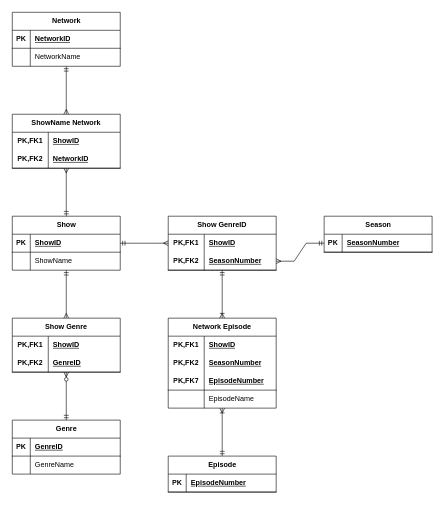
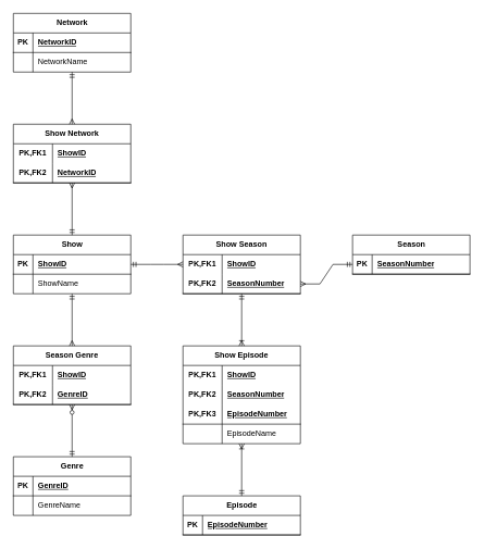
  <mxCell id="0" />
  <mxCell id="1" parent="0" />
  <mxCell id="2" value="Show" style="shape=table;startSize=30;container=1;collapsible=1;childLayout=tableLayout;fixedRows=1;rowLines=0;fontStyle=1;align=center;resizeLast=1;html=1;" parent="1" vertex="1"><mxGeometry x="20" y="360" width="180" height="90" as="geometry" /></mxCell>
  <mxCell id="3" value="" style="shape=tableRow;horizontal=0;startSize=0;swimlaneHead=0;swimlaneBody=0;fillColor=none;collapsible=0;dropTarget=0;points=[[0,0.5],[1,0.5]];portConstraint=eastwest;top=0;left=0;right=0;bottom=1;" parent="2" vertex="1"><mxGeometry y="30" width="180" height="30" as="geometry" /></mxCell>
  <mxCell id="4" value="PK" style="shape=partialRectangle;connectable=0;fillColor=none;top=0;left=0;bottom=0;right=0;fontStyle=1;overflow=hidden;whiteSpace=wrap;html=1;" parent="3" vertex="1"><mxGeometry width="30" height="30" as="geometry"><mxRectangle width="30" height="30" as="alternateBounds" /></mxGeometry></mxCell>
  <mxCell id="5" value="ShowID" style="shape=partialRectangle;connectable=0;fillColor=none;top=0;left=0;bottom=0;right=0;align=left;spacingLeft=6;fontStyle=5;overflow=hidden;whiteSpace=wrap;html=1;" parent="3" vertex="1"><mxGeometry x="30" width="150" height="30" as="geometry"><mxRectangle width="150" height="30" as="alternateBounds" /></mxGeometry></mxCell>
  <mxCell id="6" value="" style="shape=tableRow;horizontal=0;startSize=0;swimlaneHead=0;swimlaneBody=0;fillColor=none;collapsible=0;dropTarget=0;points=[[0,0.5],[1,0.5]];portConstraint=eastwest;top=0;left=0;right=0;bottom=0;" parent="2" vertex="1"><mxGeometry y="60" width="180" height="30" as="geometry" /></mxCell>
  <mxCell id="7" value="" style="shape=partialRectangle;connectable=0;fillColor=none;top=0;left=0;bottom=0;right=0;editable=1;overflow=hidden;whiteSpace=wrap;html=1;" parent="6" vertex="1"><mxGeometry width="30" height="30" as="geometry"><mxRectangle width="30" height="30" as="alternateBounds" /></mxGeometry></mxCell>
  <mxCell id="8" value="ShowName" style="shape=partialRectangle;connectable=0;fillColor=none;top=0;left=0;bottom=0;right=0;align=left;spacingLeft=6;overflow=hidden;whiteSpace=wrap;html=1;" parent="6" vertex="1"><mxGeometry x="30" width="150" height="30" as="geometry"><mxRectangle width="150" height="30" as="alternateBounds" /></mxGeometry></mxCell>
- <mxCell id="9" value="Show GenreID" style="shape=table;startSize=30;container=1;collapsible=1;childLayout=tableLayout;fixedRows=1;rowLines=0;fontStyle=1;align=center;resizeLast=1;html=1;whiteSpace=wrap;" parent="1" vertex="1"><mxGeometry x="280" y="360" width="180" height="90" as="geometry" /></mxCell>
+ <mxCell id="9" value="Show Season" style="shape=table;startSize=30;container=1;collapsible=1;childLayout=tableLayout;fixedRows=1;rowLines=0;fontStyle=1;align=center;resizeLast=1;html=1;whiteSpace=wrap;" parent="1" vertex="1"><mxGeometry x="280" y="360" width="180" height="90" as="geometry" /></mxCell>
  <mxCell id="10" value="" style="shape=tableRow;horizontal=0;startSize=0;swimlaneHead=0;swimlaneBody=0;fillColor=none;collapsible=0;dropTarget=0;points=[[0,0.5],[1,0.5]];portConstraint=eastwest;top=0;left=0;right=0;bottom=0;html=1;" parent="9" vertex="1"><mxGeometry y="30" width="180" height="30" as="geometry" /></mxCell>
  <mxCell id="11" value="PK,FK1" style="shape=partialRectangle;connectable=0;fillColor=none;top=0;left=0;bottom=0;right=0;fontStyle=1;overflow=hidden;html=1;whiteSpace=wrap;" parent="10" vertex="1"><mxGeometry width="60" height="30" as="geometry"><mxRectangle width="60" height="30" as="alternateBounds" /></mxGeometry></mxCell>
  <mxCell id="12" value="ShowID" style="shape=partialRectangle;connectable=0;fillColor=none;top=0;left=0;bottom=0;right=0;align=left;spacingLeft=6;fontStyle=5;overflow=hidden;html=1;whiteSpace=wrap;" parent="10" vertex="1"><mxGeometry x="60" width="120" height="30" as="geometry"><mxRectangle width="120" height="30" as="alternateBounds" /></mxGeometry></mxCell>
  <mxCell id="13" value="" style="shape=tableRow;horizontal=0;startSize=0;swimlaneHead=0;swimlaneBody=0;fillColor=none;collapsible=0;dropTarget=0;points=[[0,0.5],[1,0.5]];portConstraint=eastwest;top=0;left=0;right=0;bottom=1;html=1;" parent="9" vertex="1"><mxGeometry y="60" width="180" height="30" as="geometry" /></mxCell>
  <mxCell id="14" value="PK,FK2" style="shape=partialRectangle;connectable=0;fillColor=none;top=0;left=0;bottom=0;right=0;fontStyle=1;overflow=hidden;html=1;whiteSpace=wrap;" parent="13" vertex="1"><mxGeometry width="60" height="30" as="geometry"><mxRectangle width="60" height="30" as="alternateBounds" /></mxGeometry></mxCell>
  <mxCell id="15" value="SeasonNumber" style="shape=partialRectangle;connectable=0;fillColor=none;top=0;left=0;bottom=0;right=0;align=left;spacingLeft=6;fontStyle=5;overflow=hidden;html=1;whiteSpace=wrap;" parent="13" vertex="1"><mxGeometry x="60" width="120" height="30" as="geometry"><mxRectangle width="120" height="30" as="alternateBounds" /></mxGeometry></mxCell>
  <mxCell id="16" value="Season" style="shape=table;startSize=30;container=1;collapsible=1;childLayout=tableLayout;fixedRows=1;rowLines=0;fontStyle=1;align=center;resizeLast=1;html=1;" parent="1" vertex="1"><mxGeometry x="540" y="360" width="180" height="60" as="geometry" /></mxCell>
  <mxCell id="17" value="" style="shape=tableRow;horizontal=0;startSize=0;swimlaneHead=0;swimlaneBody=0;fillColor=none;collapsible=0;dropTarget=0;points=[[0,0.5],[1,0.5]];portConstraint=eastwest;top=0;left=0;right=0;bottom=1;" parent="16" vertex="1"><mxGeometry y="30" width="180" height="30" as="geometry" /></mxCell>
  <mxCell id="18" value="PK" style="shape=partialRectangle;connectable=0;fillColor=none;top=0;left=0;bottom=0;right=0;fontStyle=1;overflow=hidden;whiteSpace=wrap;html=1;" parent="17" vertex="1"><mxGeometry width="30" height="30" as="geometry"><mxRectangle width="30" height="30" as="alternateBounds" /></mxGeometry></mxCell>
  <mxCell id="19" value="SeasonNumber" style="shape=partialRectangle;connectable=0;fillColor=none;top=0;left=0;bottom=0;right=0;align=left;spacingLeft=6;fontStyle=5;overflow=hidden;whiteSpace=wrap;html=1;" parent="17" vertex="1"><mxGeometry x="30" width="150" height="30" as="geometry"><mxRectangle width="150" height="30" as="alternateBounds" /></mxGeometry></mxCell>
  <mxCell id="20" value="Genre" style="shape=table;startSize=30;container=1;collapsible=1;childLayout=tableLayout;fixedRows=1;rowLines=0;fontStyle=1;align=center;resizeLast=1;html=1;" parent="1" vertex="1"><mxGeometry x="20" y="700" width="180" height="90" as="geometry" /></mxCell>
  <mxCell id="21" value="" style="shape=tableRow;horizontal=0;startSize=0;swimlaneHead=0;swimlaneBody=0;fillColor=none;collapsible=0;dropTarget=0;points=[[0,0.5],[1,0.5]];portConstraint=eastwest;top=0;left=0;right=0;bottom=1;" parent="20" vertex="1"><mxGeometry y="30" width="180" height="30" as="geometry" /></mxCell>
  <mxCell id="22" value="PK" style="shape=partialRectangle;connectable=0;fillColor=none;top=0;left=0;bottom=0;right=0;fontStyle=1;overflow=hidden;whiteSpace=wrap;html=1;" parent="21" vertex="1"><mxGeometry width="30" height="30" as="geometry"><mxRectangle width="30" height="30" as="alternateBounds" /></mxGeometry></mxCell>
  <mxCell id="23" value="GenreID" style="shape=partialRectangle;connectable=0;fillColor=none;top=0;left=0;bottom=0;right=0;align=left;spacingLeft=6;fontStyle=5;overflow=hidden;whiteSpace=wrap;html=1;" parent="21" vertex="1"><mxGeometry x="30" width="150" height="30" as="geometry"><mxRectangle width="150" height="30" as="alternateBounds" /></mxGeometry></mxCell>
  <mxCell id="24" value="" style="shape=tableRow;horizontal=0;startSize=0;swimlaneHead=0;swimlaneBody=0;fillColor=none;collapsible=0;dropTarget=0;points=[[0,0.5],[1,0.5]];portConstraint=eastwest;top=0;left=0;right=0;bottom=0;" parent="20" vertex="1"><mxGeometry y="60" width="180" height="30" as="geometry" /></mxCell>
  <mxCell id="25" value="" style="shape=partialRectangle;connectable=0;fillColor=none;top=0;left=0;bottom=0;right=0;editable=1;overflow=hidden;whiteSpace=wrap;html=1;" parent="24" vertex="1"><mxGeometry width="30" height="30" as="geometry"><mxRectangle width="30" height="30" as="alternateBounds" /></mxGeometry></mxCell>
  <mxCell id="26" value="GenreName" style="shape=partialRectangle;connectable=0;fillColor=none;top=0;left=0;bottom=0;right=0;align=left;spacingLeft=6;overflow=hidden;whiteSpace=wrap;html=1;" parent="24" vertex="1"><mxGeometry x="30" width="150" height="30" as="geometry"><mxRectangle width="150" height="30" as="alternateBounds" /></mxGeometry></mxCell>
- <mxCell id="27" value="Show Genre" style="shape=table;startSize=30;container=1;collapsible=1;childLayout=tableLayout;fixedRows=1;rowLines=0;fontStyle=1;align=center;resizeLast=1;html=1;whiteSpace=wrap;" parent="1" vertex="1"><mxGeometry x="20" y="530" width="180" height="90" as="geometry" /></mxCell>
+ <mxCell id="27" value="Season Genre" style="shape=table;startSize=30;container=1;collapsible=1;childLayout=tableLayout;fixedRows=1;rowLines=0;fontStyle=1;align=center;resizeLast=1;html=1;whiteSpace=wrap;" parent="1" vertex="1"><mxGeometry x="20" y="530" width="180" height="90" as="geometry" /></mxCell>
  <mxCell id="28" value="" style="shape=tableRow;horizontal=0;startSize=0;swimlaneHead=0;swimlaneBody=0;fillColor=none;collapsible=0;dropTarget=0;points=[[0,0.5],[1,0.5]];portConstraint=eastwest;top=0;left=0;right=0;bottom=0;html=1;" parent="27" vertex="1"><mxGeometry y="30" width="180" height="30" as="geometry" /></mxCell>
  <mxCell id="29" value="PK,FK1" style="shape=partialRectangle;connectable=0;fillColor=none;top=0;left=0;bottom=0;right=0;fontStyle=1;overflow=hidden;html=1;whiteSpace=wrap;" parent="28" vertex="1"><mxGeometry width="60" height="30" as="geometry"><mxRectangle width="60" height="30" as="alternateBounds" /></mxGeometry></mxCell>
  <mxCell id="30" value="ShowID" style="shape=partialRectangle;connectable=0;fillColor=none;top=0;left=0;bottom=0;right=0;align=left;spacingLeft=6;fontStyle=5;overflow=hidden;html=1;whiteSpace=wrap;" parent="28" vertex="1"><mxGeometry x="60" width="120" height="30" as="geometry"><mxRectangle width="120" height="30" as="alternateBounds" /></mxGeometry></mxCell>
  <mxCell id="31" value="" style="shape=tableRow;horizontal=0;startSize=0;swimlaneHead=0;swimlaneBody=0;fillColor=none;collapsible=0;dropTarget=0;points=[[0,0.5],[1,0.5]];portConstraint=eastwest;top=0;left=0;right=0;bottom=1;html=1;" parent="27" vertex="1"><mxGeometry y="60" width="180" height="30" as="geometry" /></mxCell>
  <mxCell id="32" value="PK,FK2" style="shape=partialRectangle;connectable=0;fillColor=none;top=0;left=0;bottom=0;right=0;fontStyle=1;overflow=hidden;html=1;whiteSpace=wrap;" parent="31" vertex="1"><mxGeometry width="60" height="30" as="geometry"><mxRectangle width="60" height="30" as="alternateBounds" /></mxGeometry></mxCell>
  <mxCell id="33" value="GenreID" style="shape=partialRectangle;connectable=0;fillColor=none;top=0;left=0;bottom=0;right=0;align=left;spacingLeft=6;fontStyle=5;overflow=hidden;html=1;whiteSpace=wrap;" parent="31" vertex="1"><mxGeometry x="60" width="120" height="30" as="geometry"><mxRectangle width="120" height="30" as="alternateBounds" /></mxGeometry></mxCell>
  <mxCell id="34" value="Network" style="shape=table;startSize=30;container=1;collapsible=1;childLayout=tableLayout;fixedRows=1;rowLines=0;fontStyle=1;align=center;resizeLast=1;html=1;" parent="1" vertex="1"><mxGeometry x="20" y="20" width="180" height="90" as="geometry" /></mxCell>
  <mxCell id="35" value="" style="shape=tableRow;horizontal=0;startSize=0;swimlaneHead=0;swimlaneBody=0;fillColor=none;collapsible=0;dropTarget=0;points=[[0,0.5],[1,0.5]];portConstraint=eastwest;top=0;left=0;right=0;bottom=1;" parent="34" vertex="1"><mxGeometry y="30" width="180" height="30" as="geometry" /></mxCell>
  <mxCell id="36" value="PK" style="shape=partialRectangle;connectable=0;fillColor=none;top=0;left=0;bottom=0;right=0;fontStyle=1;overflow=hidden;whiteSpace=wrap;html=1;" parent="35" vertex="1"><mxGeometry width="30" height="30" as="geometry"><mxRectangle width="30" height="30" as="alternateBounds" /></mxGeometry></mxCell>
  <mxCell id="37" value="NetworkID" style="shape=partialRectangle;connectable=0;fillColor=none;top=0;left=0;bottom=0;right=0;align=left;spacingLeft=6;fontStyle=5;overflow=hidden;whiteSpace=wrap;html=1;" parent="35" vertex="1"><mxGeometry x="30" width="150" height="30" as="geometry"><mxRectangle width="150" height="30" as="alternateBounds" /></mxGeometry></mxCell>
  <mxCell id="38" value="" style="shape=tableRow;horizontal=0;startSize=0;swimlaneHead=0;swimlaneBody=0;fillColor=none;collapsible=0;dropTarget=0;points=[[0,0.5],[1,0.5]];portConstraint=eastwest;top=0;left=0;right=0;bottom=0;" parent="34" vertex="1"><mxGeometry y="60" width="180" height="30" as="geometry" /></mxCell>
  <mxCell id="39" value="" style="shape=partialRectangle;connectable=0;fillColor=none;top=0;left=0;bottom=0;right=0;editable=1;overflow=hidden;whiteSpace=wrap;html=1;" parent="38" vertex="1"><mxGeometry width="30" height="30" as="geometry"><mxRectangle width="30" height="30" as="alternateBounds" /></mxGeometry></mxCell>
  <mxCell id="40" value="NetworkName" style="shape=partialRectangle;connectable=0;fillColor=none;top=0;left=0;bottom=0;right=0;align=left;spacingLeft=6;overflow=hidden;whiteSpace=wrap;html=1;" parent="38" vertex="1"><mxGeometry x="30" width="150" height="30" as="geometry"><mxRectangle width="150" height="30" as="alternateBounds" /></mxGeometry></mxCell>
- <mxCell id="41" value="ShowName Network" style="shape=table;startSize=30;container=1;collapsible=1;childLayout=tableLayout;fixedRows=1;rowLines=0;fontStyle=1;align=center;resizeLast=1;html=1;whiteSpace=wrap;" parent="1" vertex="1"><mxGeometry x="20" y="190" width="180" height="90" as="geometry" /></mxCell>
+ <mxCell id="41" value="Show Network" style="shape=table;startSize=30;container=1;collapsible=1;childLayout=tableLayout;fixedRows=1;rowLines=0;fontStyle=1;align=center;resizeLast=1;html=1;whiteSpace=wrap;" parent="1" vertex="1"><mxGeometry x="20" y="190" width="180" height="90" as="geometry" /></mxCell>
  <mxCell id="42" value="" style="shape=tableRow;horizontal=0;startSize=0;swimlaneHead=0;swimlaneBody=0;fillColor=none;collapsible=0;dropTarget=0;points=[[0,0.5],[1,0.5]];portConstraint=eastwest;top=0;left=0;right=0;bottom=0;html=1;" parent="41" vertex="1"><mxGeometry y="30" width="180" height="30" as="geometry" /></mxCell>
  <mxCell id="43" value="PK,FK1" style="shape=partialRectangle;connectable=0;fillColor=none;top=0;left=0;bottom=0;right=0;fontStyle=1;overflow=hidden;html=1;whiteSpace=wrap;" parent="42" vertex="1"><mxGeometry width="60" height="30" as="geometry"><mxRectangle width="60" height="30" as="alternateBounds" /></mxGeometry></mxCell>
  <mxCell id="44" value="ShowID" style="shape=partialRectangle;connectable=0;fillColor=none;top=0;left=0;bottom=0;right=0;align=left;spacingLeft=6;fontStyle=5;overflow=hidden;html=1;whiteSpace=wrap;" parent="42" vertex="1"><mxGeometry x="60" width="120" height="30" as="geometry"><mxRectangle width="120" height="30" as="alternateBounds" /></mxGeometry></mxCell>
  <mxCell id="45" value="" style="shape=tableRow;horizontal=0;startSize=0;swimlaneHead=0;swimlaneBody=0;fillColor=none;collapsible=0;dropTarget=0;points=[[0,0.5],[1,0.5]];portConstraint=eastwest;top=0;left=0;right=0;bottom=1;html=1;" parent="41" vertex="1"><mxGeometry y="60" width="180" height="30" as="geometry" /></mxCell>
  <mxCell id="46" value="PK,FK2" style="shape=partialRectangle;connectable=0;fillColor=none;top=0;left=0;bottom=0;right=0;fontStyle=1;overflow=hidden;html=1;whiteSpace=wrap;" parent="45" vertex="1"><mxGeometry width="60" height="30" as="geometry"><mxRectangle width="60" height="30" as="alternateBounds" /></mxGeometry></mxCell>
  <mxCell id="47" value="NetworkID" style="shape=partialRectangle;connectable=0;fillColor=none;top=0;left=0;bottom=0;right=0;align=left;spacingLeft=6;fontStyle=5;overflow=hidden;html=1;whiteSpace=wrap;" parent="45" vertex="1"><mxGeometry x="60" width="120" height="30" as="geometry"><mxRectangle width="120" height="30" as="alternateBounds" /></mxGeometry></mxCell>
  <mxCell id="48" value="" style="edgeStyle=entityRelationEdgeStyle;fontSize=12;html=1;endArrow=ERmany;startArrow=ERmandOne;rounded=0;exitX=1;exitY=0.5;exitDx=0;exitDy=0;endFill=0;" parent="1" source="3" target="10" edge="1"><mxGeometry width="100" height="100" relative="1" as="geometry"><mxPoint x="230" y="470" as="sourcePoint" /><mxPoint x="330" y="370" as="targetPoint" /></mxGeometry></mxCell>
  <mxCell id="49" value="" style="edgeStyle=entityRelationEdgeStyle;fontSize=12;html=1;endArrow=ERmany;startArrow=ERmandOne;rounded=0;exitX=0;exitY=0.5;exitDx=0;exitDy=0;endFill=0;entryX=1;entryY=0.5;entryDx=0;entryDy=0;" parent="1" source="17" target="13" edge="1"><mxGeometry width="100" height="100" relative="1" as="geometry"><mxPoint x="510" y="469" as="sourcePoint" /><mxPoint x="590" y="469" as="targetPoint" /></mxGeometry></mxCell>
  <mxCell id="50" value="" style="fontSize=12;html=1;endArrow=ERmany;startArrow=ERmandOne;rounded=0;endFill=0;" parent="1" source="6" target="27" edge="1"><mxGeometry width="100" height="100" relative="1" as="geometry"><mxPoint x="320" y="500" as="sourcePoint" /><mxPoint x="240" y="530" as="targetPoint" /></mxGeometry></mxCell>
  <mxCell id="51" value="" style="fontSize=12;html=1;endArrow=ERzeroToMany;startArrow=ERmandOne;rounded=0;" parent="1" source="20" edge="1"><mxGeometry width="100" height="100" relative="1" as="geometry"><mxPoint x="260" y="640" as="sourcePoint" /><mxPoint x="110" y="620" as="targetPoint" /></mxGeometry></mxCell>
  <mxCell id="52" value="" style="fontSize=12;html=1;endArrow=ERmany;startArrow=ERmandOne;rounded=0;endFill=0;exitX=0.5;exitY=0;exitDx=0;exitDy=0;" parent="1" source="2" target="45" edge="1"><mxGeometry width="100" height="100" relative="1" as="geometry"><mxPoint x="100" y="290" as="sourcePoint" /><mxPoint x="160" y="320" as="targetPoint" /></mxGeometry></mxCell>
  <mxCell id="53" value="" style="fontSize=12;html=1;endArrow=ERmany;startArrow=ERmandOne;rounded=0;endFill=0;entryX=0.5;entryY=0;entryDx=0;entryDy=0;" parent="1" source="38" target="41" edge="1"><mxGeometry width="100" height="100" relative="1" as="geometry"><mxPoint x="120" y="130" as="sourcePoint" /><mxPoint x="200" y="160" as="targetPoint" /></mxGeometry></mxCell>
- <mxCell id="54" value="Network Episode" style="shape=table;startSize=30;container=1;collapsible=1;childLayout=tableLayout;fixedRows=1;rowLines=0;fontStyle=1;align=center;resizeLast=1;html=1;whiteSpace=wrap;" vertex="1" parent="1"><mxGeometry x="280" y="530" width="180" height="150" as="geometry" /></mxCell>
+ <mxCell id="54" value="Show Episode" style="shape=table;startSize=30;container=1;collapsible=1;childLayout=tableLayout;fixedRows=1;rowLines=0;fontStyle=1;align=center;resizeLast=1;html=1;whiteSpace=wrap;" vertex="1" parent="1"><mxGeometry x="280" y="530" width="180" height="150" as="geometry" /></mxCell>
  <mxCell id="55" value="" style="shape=tableRow;horizontal=0;startSize=0;swimlaneHead=0;swimlaneBody=0;fillColor=none;collapsible=0;dropTarget=0;points=[[0,0.5],[1,0.5]];portConstraint=eastwest;top=0;left=0;right=0;bottom=0;html=1;" vertex="1" parent="54"><mxGeometry y="30" width="180" height="30" as="geometry" /></mxCell>
  <mxCell id="56" value="PK,FK1" style="shape=partialRectangle;connectable=0;fillColor=none;top=0;left=0;bottom=0;right=0;fontStyle=1;overflow=hidden;html=1;whiteSpace=wrap;" vertex="1" parent="55"><mxGeometry width="60" height="30" as="geometry"><mxRectangle width="60" height="30" as="alternateBounds" /></mxGeometry></mxCell>
  <mxCell id="57" value="ShowID" style="shape=partialRectangle;connectable=0;fillColor=none;top=0;left=0;bottom=0;right=0;align=left;spacingLeft=6;fontStyle=5;overflow=hidden;html=1;whiteSpace=wrap;" vertex="1" parent="55"><mxGeometry x="60" width="120" height="30" as="geometry"><mxRectangle width="120" height="30" as="alternateBounds" /></mxGeometry></mxCell>
  <mxCell id="58" style="shape=tableRow;horizontal=0;startSize=0;swimlaneHead=0;swimlaneBody=0;fillColor=none;collapsible=0;dropTarget=0;points=[[0,0.5],[1,0.5]];portConstraint=eastwest;top=0;left=0;right=0;bottom=0;html=1;" vertex="1" parent="54"><mxGeometry y="60" width="180" height="30" as="geometry" /></mxCell>
  <mxCell id="59" value="PK,FK2" style="shape=partialRectangle;connectable=0;fillColor=none;top=0;left=0;bottom=0;right=0;fontStyle=1;overflow=hidden;html=1;whiteSpace=wrap;" vertex="1" parent="58"><mxGeometry width="60" height="30" as="geometry"><mxRectangle width="60" height="30" as="alternateBounds" /></mxGeometry></mxCell>
  <mxCell id="60" value="SeasonNumber" style="shape=partialRectangle;connectable=0;fillColor=none;top=0;left=0;bottom=0;right=0;align=left;spacingLeft=6;fontStyle=5;overflow=hidden;html=1;whiteSpace=wrap;" vertex="1" parent="58"><mxGeometry x="60" width="120" height="30" as="geometry"><mxRectangle width="120" height="30" as="alternateBounds" /></mxGeometry></mxCell>
  <mxCell id="61" value="" style="shape=tableRow;horizontal=0;startSize=0;swimlaneHead=0;swimlaneBody=0;fillColor=none;collapsible=0;dropTarget=0;points=[[0,0.5],[1,0.5]];portConstraint=eastwest;top=0;left=0;right=0;bottom=1;html=1;" vertex="1" parent="54"><mxGeometry y="90" width="180" height="30" as="geometry" /></mxCell>
- <mxCell id="62" value="PK,FK7" style="shape=partialRectangle;connectable=0;fillColor=none;top=0;left=0;bottom=0;right=0;fontStyle=1;overflow=hidden;html=1;whiteSpace=wrap;" vertex="1" parent="61"><mxGeometry width="60" height="30" as="geometry"><mxRectangle width="60" height="30" as="alternateBounds" /></mxGeometry></mxCell>
+ <mxCell id="62" value="PK,FK3" style="shape=partialRectangle;connectable=0;fillColor=none;top=0;left=0;bottom=0;right=0;fontStyle=1;overflow=hidden;html=1;whiteSpace=wrap;" vertex="1" parent="61"><mxGeometry width="60" height="30" as="geometry"><mxRectangle width="60" height="30" as="alternateBounds" /></mxGeometry></mxCell>
  <mxCell id="63" value="EpisodeNumber" style="shape=partialRectangle;connectable=0;fillColor=none;top=0;left=0;bottom=0;right=0;align=left;spacingLeft=6;fontStyle=5;overflow=hidden;html=1;whiteSpace=wrap;strokeColor=default;" vertex="1" parent="61"><mxGeometry x="60" width="120" height="30" as="geometry"><mxRectangle width="120" height="30" as="alternateBounds" /></mxGeometry></mxCell>
  <mxCell id="64" value="" style="shape=tableRow;horizontal=0;startSize=0;swimlaneHead=0;swimlaneBody=0;fillColor=none;collapsible=0;dropTarget=0;points=[[0,0.5],[1,0.5]];portConstraint=eastwest;top=0;left=0;right=0;bottom=0;html=1;" vertex="1" parent="54"><mxGeometry y="120" width="180" height="30" as="geometry" /></mxCell>
  <mxCell id="65" value="" style="shape=partialRectangle;connectable=0;fillColor=none;top=0;left=0;bottom=0;right=0;editable=1;overflow=hidden;html=1;whiteSpace=wrap;" vertex="1" parent="64"><mxGeometry width="60" height="30" as="geometry"><mxRectangle width="60" height="30" as="alternateBounds" /></mxGeometry></mxCell>
  <mxCell id="66" value="EpisodeName" style="shape=partialRectangle;connectable=0;fillColor=none;top=0;left=0;bottom=0;right=0;align=left;spacingLeft=6;overflow=hidden;html=1;whiteSpace=wrap;" vertex="1" parent="64"><mxGeometry x="60" width="120" height="30" as="geometry"><mxRectangle width="120" height="30" as="alternateBounds" /></mxGeometry></mxCell>
  <mxCell id="67" value="Episode" style="shape=table;startSize=30;container=1;collapsible=1;childLayout=tableLayout;fixedRows=1;rowLines=0;fontStyle=1;align=center;resizeLast=1;html=1;" vertex="1" parent="1"><mxGeometry x="280" y="760" width="180" height="60" as="geometry" /></mxCell>
  <mxCell id="68" value="" style="shape=tableRow;horizontal=0;startSize=0;swimlaneHead=0;swimlaneBody=0;fillColor=none;collapsible=0;dropTarget=0;points=[[0,0.5],[1,0.5]];portConstraint=eastwest;top=0;left=0;right=0;bottom=1;" vertex="1" parent="67"><mxGeometry y="30" width="180" height="30" as="geometry" /></mxCell>
  <mxCell id="69" value="PK" style="shape=partialRectangle;connectable=0;fillColor=none;top=0;left=0;bottom=0;right=0;fontStyle=1;overflow=hidden;whiteSpace=wrap;html=1;" vertex="1" parent="68"><mxGeometry width="30" height="30" as="geometry"><mxRectangle width="30" height="30" as="alternateBounds" /></mxGeometry></mxCell>
  <mxCell id="70" value="EpisodeNumber" style="shape=partialRectangle;connectable=0;fillColor=none;top=0;left=0;bottom=0;right=0;align=left;spacingLeft=6;fontStyle=5;overflow=hidden;whiteSpace=wrap;html=1;" vertex="1" parent="68"><mxGeometry x="30" width="150" height="30" as="geometry"><mxRectangle width="150" height="30" as="alternateBounds" /></mxGeometry></mxCell>
  <mxCell id="71" value="" style="fontSize=12;html=1;endArrow=ERoneToMany;startArrow=ERmandOne;rounded=0;endFill=0;" edge="1" parent="1" source="67" target="64"><mxGeometry width="100" height="100" relative="1" as="geometry"><mxPoint x="369.5" y="760" as="sourcePoint" /><mxPoint x="369.5" y="680" as="targetPoint" /></mxGeometry></mxCell>
  <mxCell id="72" value="" style="fontSize=12;html=1;endArrow=ERoneToMany;startArrow=ERmandOne;rounded=0;endFill=0;" edge="1" parent="1" source="13" target="54"><mxGeometry width="100" height="100" relative="1" as="geometry"><mxPoint x="420" y="550" as="sourcePoint" /><mxPoint x="420" y="470" as="targetPoint" /></mxGeometry></mxCell>
